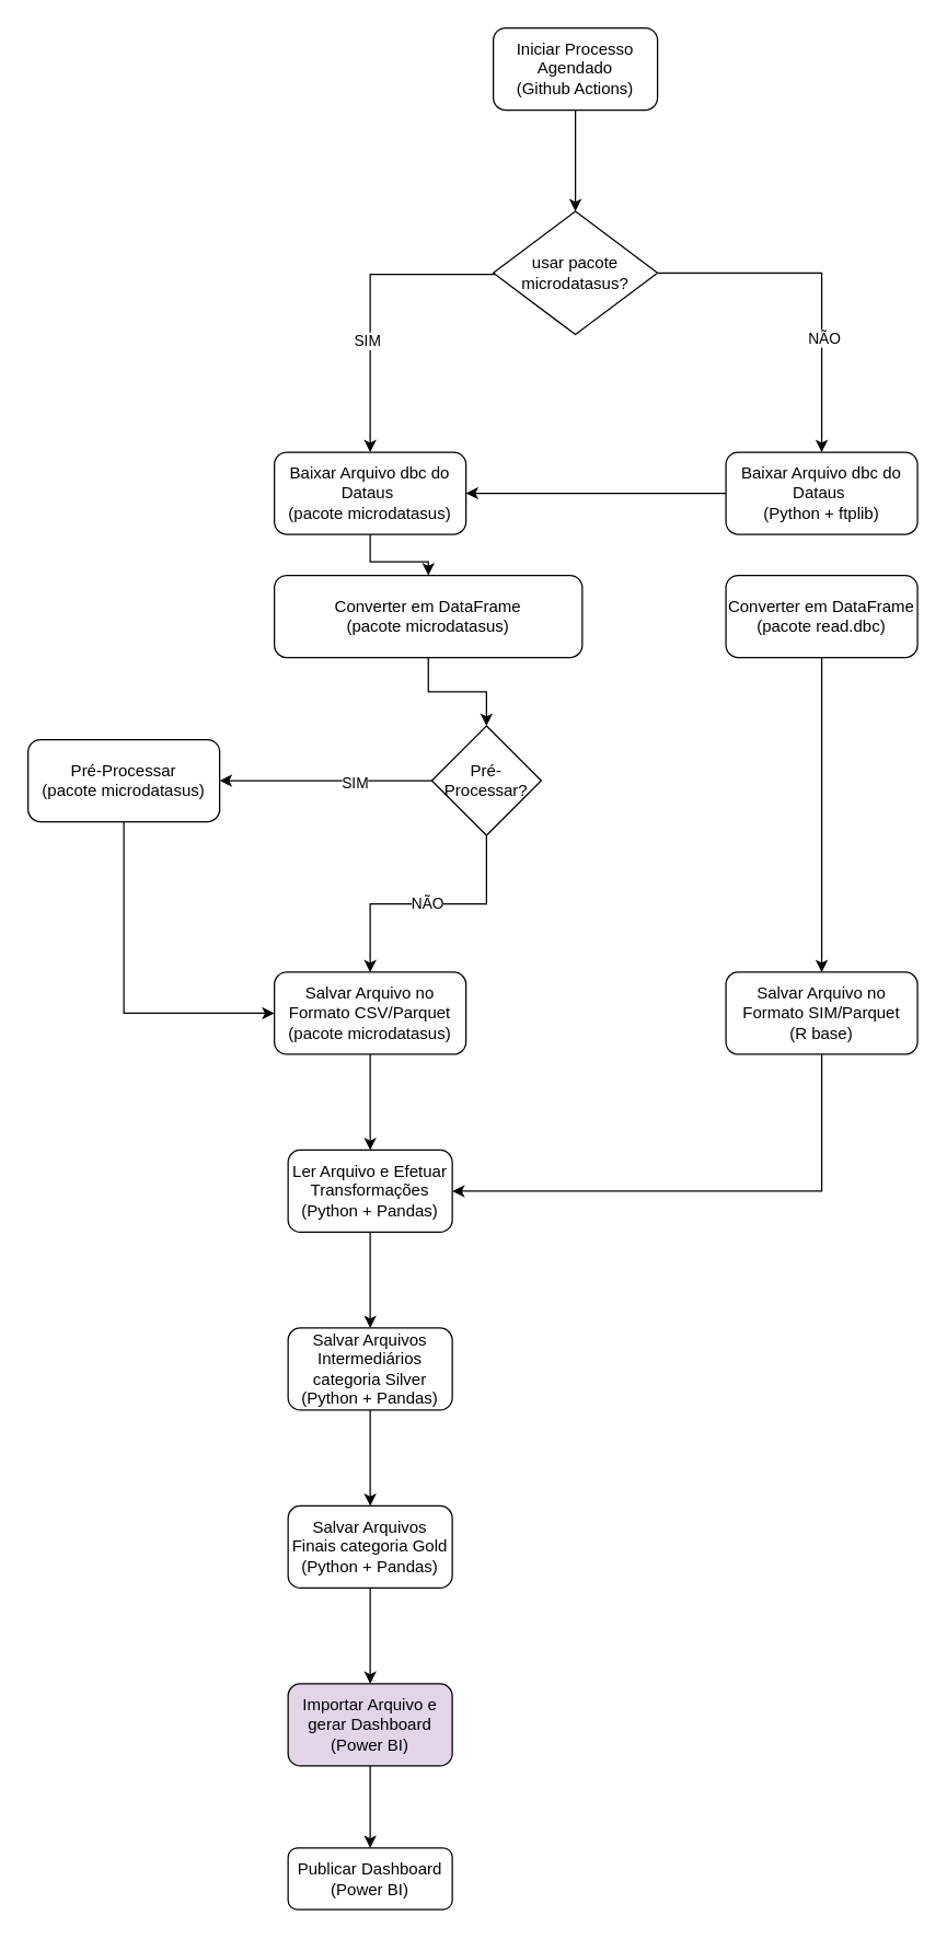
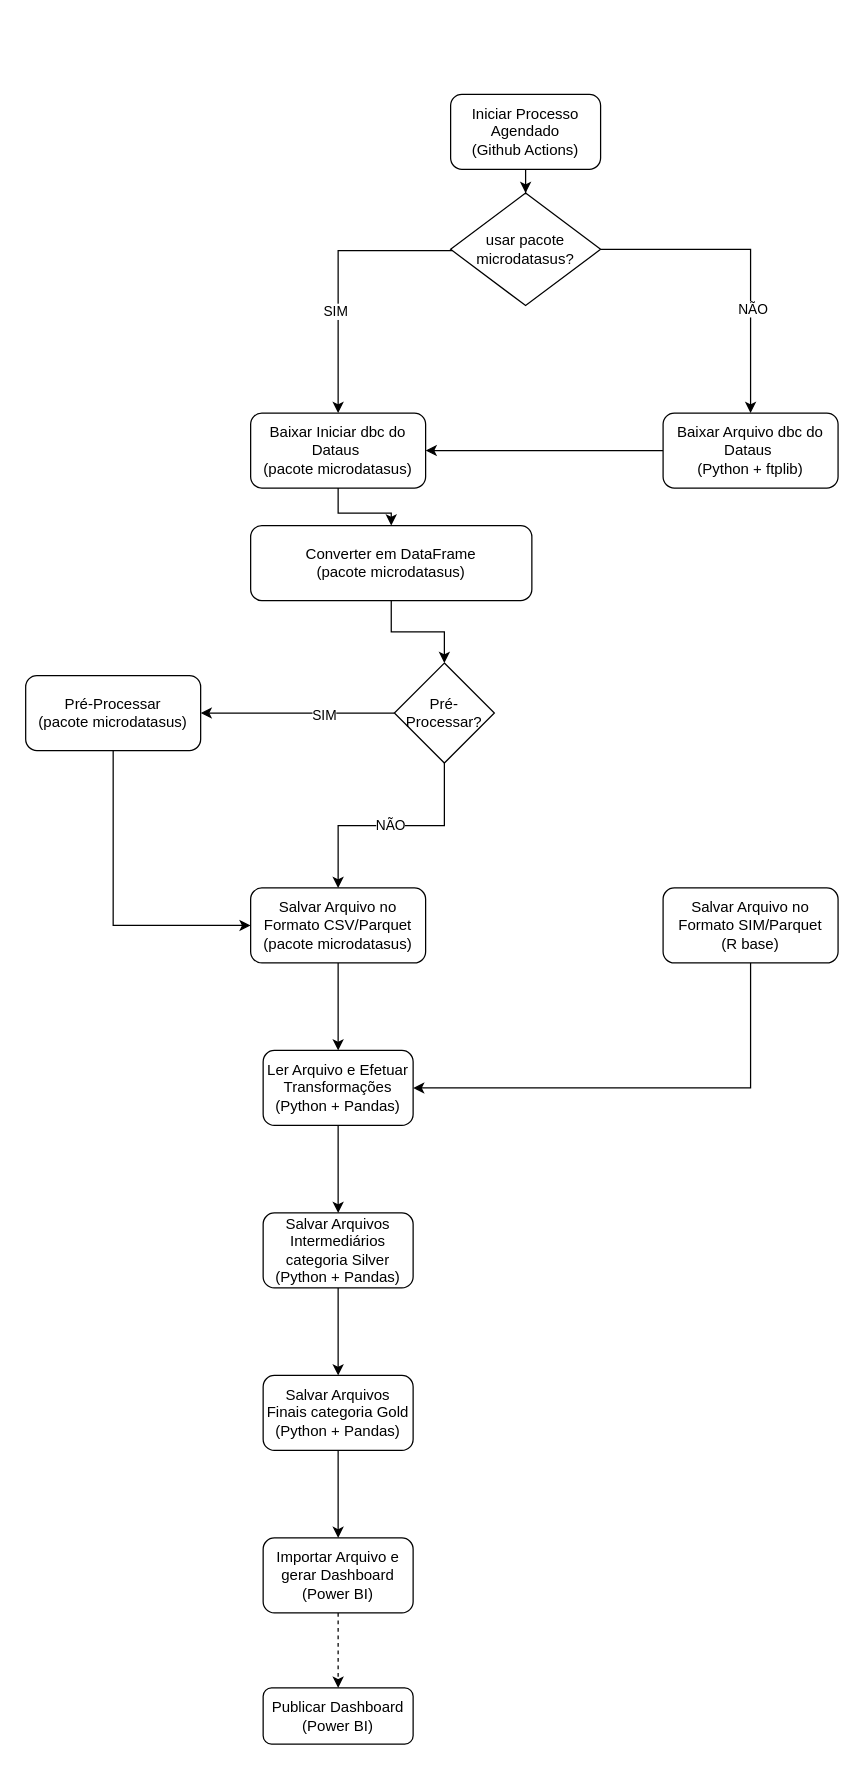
  <mxCell id="0" />
  <mxCell id="1" parent="0" />
  <mxCell id="2" value="" style="edgeStyle=orthogonalEdgeStyle;rounded=0;orthogonalLoop=1;jettySize=auto;html=1;" edge="1" parent="1" source="3" target="18"><mxGeometry relative="1" as="geometry" /></mxCell>
- <mxCell id="3" value="Baixar Arquivo dbc do Dataus&amp;nbsp;&lt;br&gt;(pacote microdatasus)" style="rounded=1;whiteSpace=wrap;html=1;" vertex="1" parent="1"><mxGeometry x="200" y="330" width="140" height="60" as="geometry" /></mxCell>
+ <mxCell id="3" value="Baixar Iniciar dbc do Dataus&amp;nbsp;&lt;br&gt;(pacote microdatasus)" style="rounded=1;whiteSpace=wrap;html=1;" vertex="1" parent="1"><mxGeometry x="200" y="330" width="140" height="60" as="geometry" /></mxCell>
  <mxCell id="4" value="" style="edgeStyle=orthogonalEdgeStyle;rounded=0;orthogonalLoop=1;jettySize=auto;html=1;" edge="1" parent="1" source="7" target="9"><mxGeometry relative="1" as="geometry" /></mxCell>
  <mxCell id="5" value="SIM" style="edgeLabel;html=1;align=center;verticalAlign=middle;resizable=0;points=[];" vertex="1" connectable="0" parent="4"><mxGeometry x="-0.267" y="1" relative="1" as="geometry"><mxPoint as="offset" /></mxGeometry></mxCell>
  <mxCell id="6" value="NÃO" style="edgeStyle=orthogonalEdgeStyle;rounded=0;orthogonalLoop=1;jettySize=auto;html=1;entryX=0.5;entryY=0;entryDx=0;entryDy=0;" edge="1" parent="1" source="7" target="16"><mxGeometry relative="1" as="geometry"><mxPoint x="270" y="690" as="targetPoint" /><Array as="points" /></mxGeometry></mxCell>
  <mxCell id="7" value="Pré-Processar?" style="rhombus;whiteSpace=wrap;html=1;" vertex="1" parent="1"><mxGeometry x="315" y="530" width="80" height="80" as="geometry" /></mxCell>
  <mxCell id="8" style="edgeStyle=orthogonalEdgeStyle;rounded=0;orthogonalLoop=1;jettySize=auto;html=1;entryX=0;entryY=0.5;entryDx=0;entryDy=0;" edge="1" parent="1" source="9" target="16"><mxGeometry relative="1" as="geometry"><Array as="points"><mxPoint x="90" y="740" /></Array></mxGeometry></mxCell>
  <mxCell id="9" value="Pré-Processar&lt;br&gt;(pacote microdatasus)" style="rounded=1;whiteSpace=wrap;html=1;" vertex="1" parent="1"><mxGeometry x="20" y="540" width="140" height="60" as="geometry" /></mxCell>
  <mxCell id="10" style="edgeStyle=orthogonalEdgeStyle;rounded=0;orthogonalLoop=1;jettySize=auto;html=1;" edge="1" parent="1" source="14" target="3"><mxGeometry relative="1" as="geometry"><Array as="points"><mxPoint x="270" y="200" /></Array></mxGeometry></mxCell>
  <mxCell id="11" value="SIM" style="edgeLabel;html=1;align=center;verticalAlign=middle;resizable=0;points=[];" vertex="1" connectable="0" parent="10"><mxGeometry x="0.263" y="-3" relative="1" as="geometry"><mxPoint as="offset" /></mxGeometry></mxCell>
  <mxCell id="12" style="edgeStyle=orthogonalEdgeStyle;rounded=0;orthogonalLoop=1;jettySize=auto;html=1;" edge="1" parent="1" source="14" target="26"><mxGeometry relative="1" as="geometry" /></mxCell>
  <mxCell id="13" value="NÃO" style="edgeLabel;html=1;align=center;verticalAlign=middle;resizable=0;points=[];" vertex="1" connectable="0" parent="12"><mxGeometry x="0.331" y="1" relative="1" as="geometry"><mxPoint as="offset" /></mxGeometry></mxCell>
  <mxCell id="14" value="usar pacote microdatasus?" style="rhombus;whiteSpace=wrap;html=1;" vertex="1" parent="1"><mxGeometry x="360" y="154" width="120" height="90" as="geometry" /></mxCell>
  <mxCell id="15" value="" style="edgeStyle=orthogonalEdgeStyle;rounded=0;orthogonalLoop=1;jettySize=auto;html=1;" edge="1" parent="1" source="16" target="20"><mxGeometry relative="1" as="geometry" /></mxCell>
  <mxCell id="16" value="Salvar Arquivo no Formato CSV/Parquet&lt;br&gt;(pacote microdatasus)" style="rounded=1;whiteSpace=wrap;html=1;" vertex="1" parent="1"><mxGeometry x="200" y="710" width="140" height="60" as="geometry" /></mxCell>
  <mxCell id="17" style="edgeStyle=orthogonalEdgeStyle;rounded=0;orthogonalLoop=1;jettySize=auto;html=1;entryX=0.5;entryY=0;entryDx=0;entryDy=0;" edge="1" parent="1" source="18" target="7"><mxGeometry relative="1" as="geometry" /></mxCell>
  <mxCell id="18" value="Converter em DataFrame&lt;br&gt;(pacote microdatasus)" style="rounded=1;whiteSpace=wrap;html=1;" vertex="1" parent="1"><mxGeometry x="200" y="420" width="225" height="60" as="geometry" /></mxCell>
  <mxCell id="19" style="edgeStyle=orthogonalEdgeStyle;rounded=0;orthogonalLoop=1;jettySize=auto;html=1;entryX=0.5;entryY=0;entryDx=0;entryDy=0;" edge="1" parent="1" source="20" target="22"><mxGeometry relative="1" as="geometry" /></mxCell>
  <mxCell id="20" value="Ler Arquivo e Efetuar Transformações&lt;br&gt;(Python + Pandas)" style="rounded=1;whiteSpace=wrap;html=1;" vertex="1" parent="1"><mxGeometry x="210" y="840" width="120" height="60" as="geometry" /></mxCell>
  <mxCell id="21" style="edgeStyle=orthogonalEdgeStyle;rounded=0;orthogonalLoop=1;jettySize=auto;html=1;" edge="1" parent="1" source="22" target="24"><mxGeometry relative="1" as="geometry" /></mxCell>
  <mxCell id="22" value="Salvar Arquivos Intermediários categoria Silver&lt;br&gt;(Python + Pandas)" style="rounded=1;whiteSpace=wrap;html=1;" vertex="1" parent="1"><mxGeometry x="210" y="970" width="120" height="60" as="geometry" /></mxCell>
  <mxCell id="23" style="edgeStyle=orthogonalEdgeStyle;rounded=0;orthogonalLoop=1;jettySize=auto;html=1;entryX=0.5;entryY=0;entryDx=0;entryDy=0;" edge="1" parent="1" source="24" target="32"><mxGeometry relative="1" as="geometry" /></mxCell>
  <mxCell id="24" value="Salvar Arquivos Finais categoria Gold&lt;br&gt;(Python + Pandas)" style="rounded=1;whiteSpace=wrap;html=1;" vertex="1" parent="1"><mxGeometry x="210" y="1100" width="120" height="60" as="geometry" /></mxCell>
  <mxCell id="25" style="edgeStyle=orthogonalEdgeStyle;rounded=0;orthogonalLoop=1;jettySize=auto;html=1;" edge="1" parent="1" source="26" target="3"><mxGeometry relative="1" as="geometry" /></mxCell>
  <mxCell id="26" value="Baixar Arquivo dbc do Dataus&amp;nbsp;&lt;br&gt;(Python + ftplib)" style="rounded=1;whiteSpace=wrap;html=1;" vertex="1" parent="1"><mxGeometry x="530" y="330" width="140" height="60" as="geometry" /></mxCell>
- <mxCell id="27" style="rounded=0;orthogonalLoop=1;jettySize=auto;html=1;entryX=0.5;entryY=0;entryDx=0;entryDy=0;" edge="1" parent="1" source="28" target="30"><mxGeometry relative="1" as="geometry" /></mxCell>
- <mxCell id="28" value="Converter em DataFrame&lt;br&gt;(pacote read.dbc)" style="rounded=1;whiteSpace=wrap;html=1;" vertex="1" parent="1"><mxGeometry x="530" y="420" width="140" height="60" as="geometry" /></mxCell>
  <mxCell id="29" style="edgeStyle=orthogonalEdgeStyle;rounded=0;orthogonalLoop=1;jettySize=auto;html=1;entryX=1;entryY=0.5;entryDx=0;entryDy=0;" edge="1" parent="1" source="30" target="20"><mxGeometry relative="1" as="geometry"><Array as="points"><mxPoint x="600" y="870" /></Array></mxGeometry></mxCell>
  <mxCell id="30" value="Salvar Arquivo no Formato SIM/Parquet&lt;br&gt;(R base)" style="rounded=1;whiteSpace=wrap;html=1;" vertex="1" parent="1"><mxGeometry x="530" y="710" width="140" height="60" as="geometry" /></mxCell>
- <mxCell id="31" style="edgeStyle=orthogonalEdgeStyle;rounded=0;orthogonalLoop=1;jettySize=auto;html=1;entryX=0.5;entryY=0;entryDx=0;entryDy=0;" edge="1" parent="1" source="32" target="33"><mxGeometry relative="1" as="geometry" /></mxCell>
- <mxCell id="32" value="Importar Arquivo e gerar Dashboard&lt;br&gt;(Power BI)" style="rounded=1;whiteSpace=wrap;html=1;fillColor=#e1d5e7;" vertex="1" parent="1"><mxGeometry x="210" y="1230" width="120" height="60" as="geometry" /></mxCell>
+ <mxCell id="31" style="edgeStyle=orthogonalEdgeStyle;rounded=0;orthogonalLoop=1;jettySize=auto;html=1;entryX=0.5;entryY=0;entryDx=0;entryDy=0;dashed=1;" edge="1" parent="1" source="32" target="33"><mxGeometry relative="1" as="geometry" /></mxCell>
+ <mxCell id="32" value="Importar Arquivo e gerar Dashboard&lt;br&gt;(Power BI)" style="rounded=1;whiteSpace=wrap;html=1;" vertex="1" parent="1"><mxGeometry x="210" y="1230" width="120" height="60" as="geometry" /></mxCell>
  <mxCell id="33" value="Publicar Dashboard&lt;br&gt;(Power BI)" style="rounded=1;whiteSpace=wrap;html=1;" vertex="1" parent="1"><mxGeometry x="210" y="1350" width="120" height="45" as="geometry" /></mxCell>
  <mxCell id="34" style="edgeStyle=orthogonalEdgeStyle;rounded=0;orthogonalLoop=1;jettySize=auto;html=1;entryX=0.5;entryY=0;entryDx=0;entryDy=0;" edge="1" parent="1" source="35" target="14"><mxGeometry relative="1" as="geometry" /></mxCell>
- <mxCell id="35" value="Iniciar Processo Agendado&lt;br&gt;(Github Actions)" style="rounded=1;whiteSpace=wrap;html=1;" vertex="1" parent="1"><mxGeometry x="360" y="20" width="120" height="60" as="geometry" /></mxCell>
+ <mxCell id="35" value="Iniciar Processo Agendado&lt;br&gt;(Github Actions)" style="rounded=1;whiteSpace=wrap;html=1;" vertex="1" parent="1"><mxGeometry x="360" y="75" width="120" height="60" as="geometry" /></mxCell>
